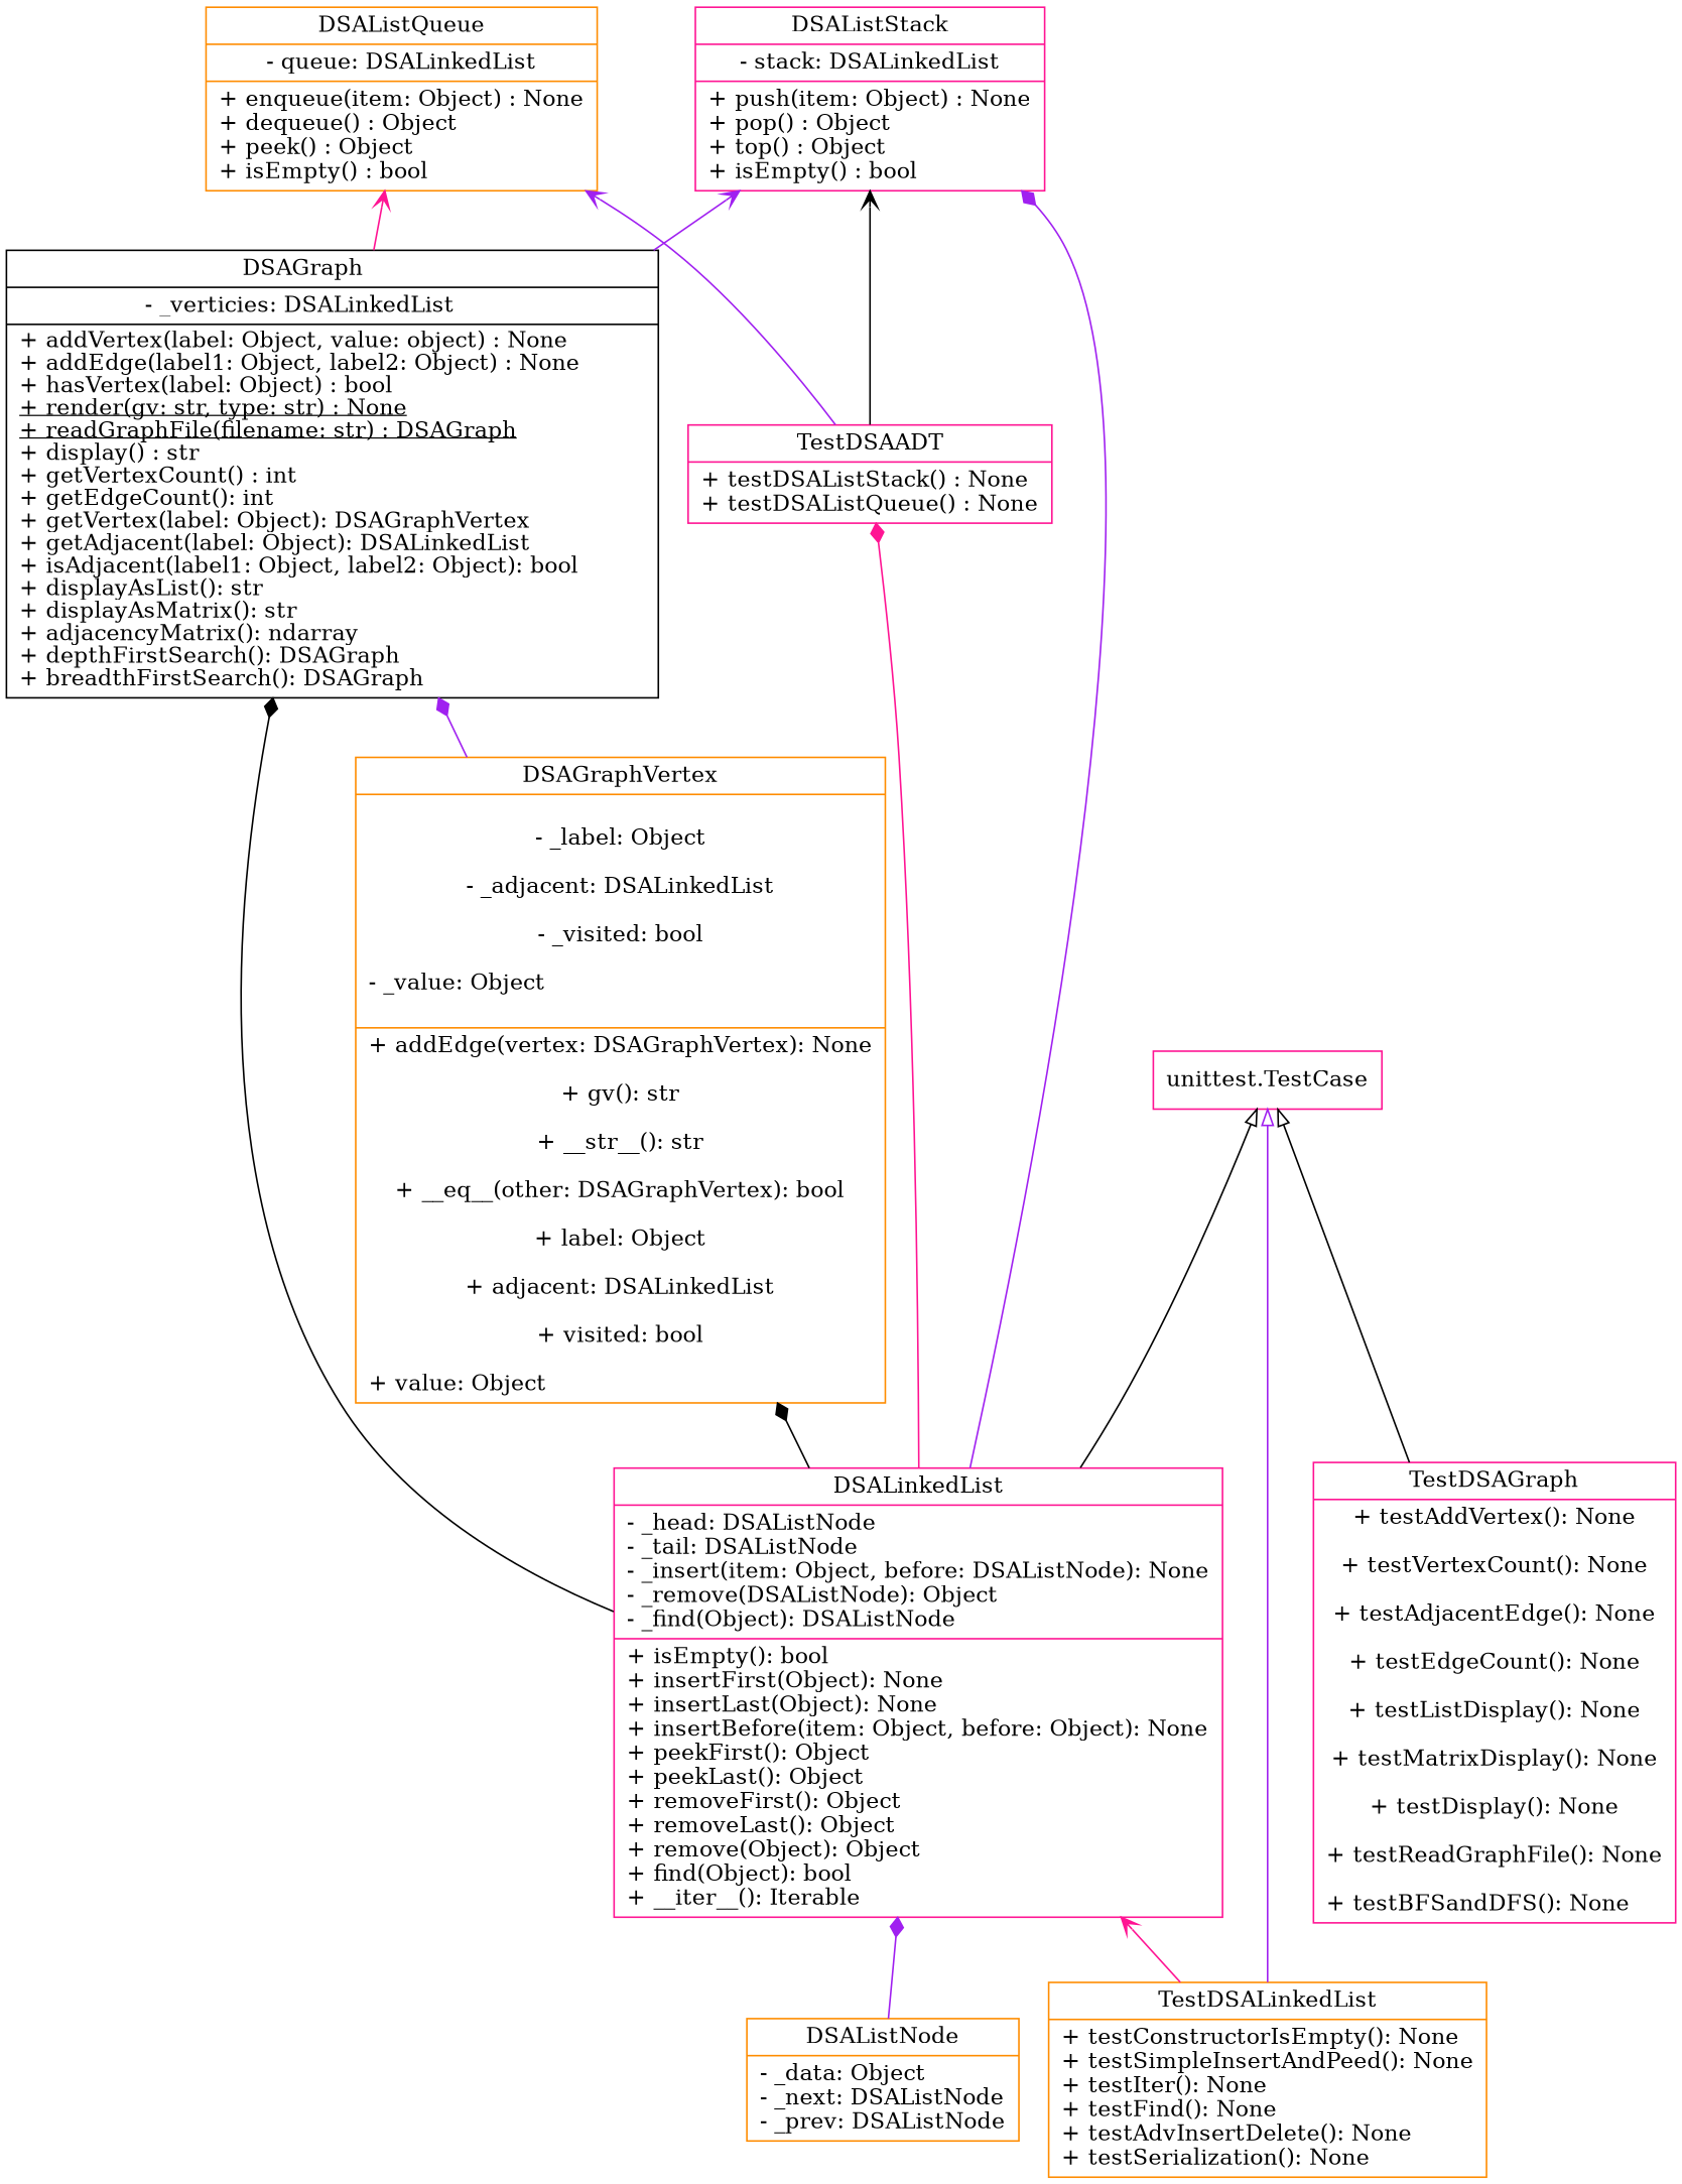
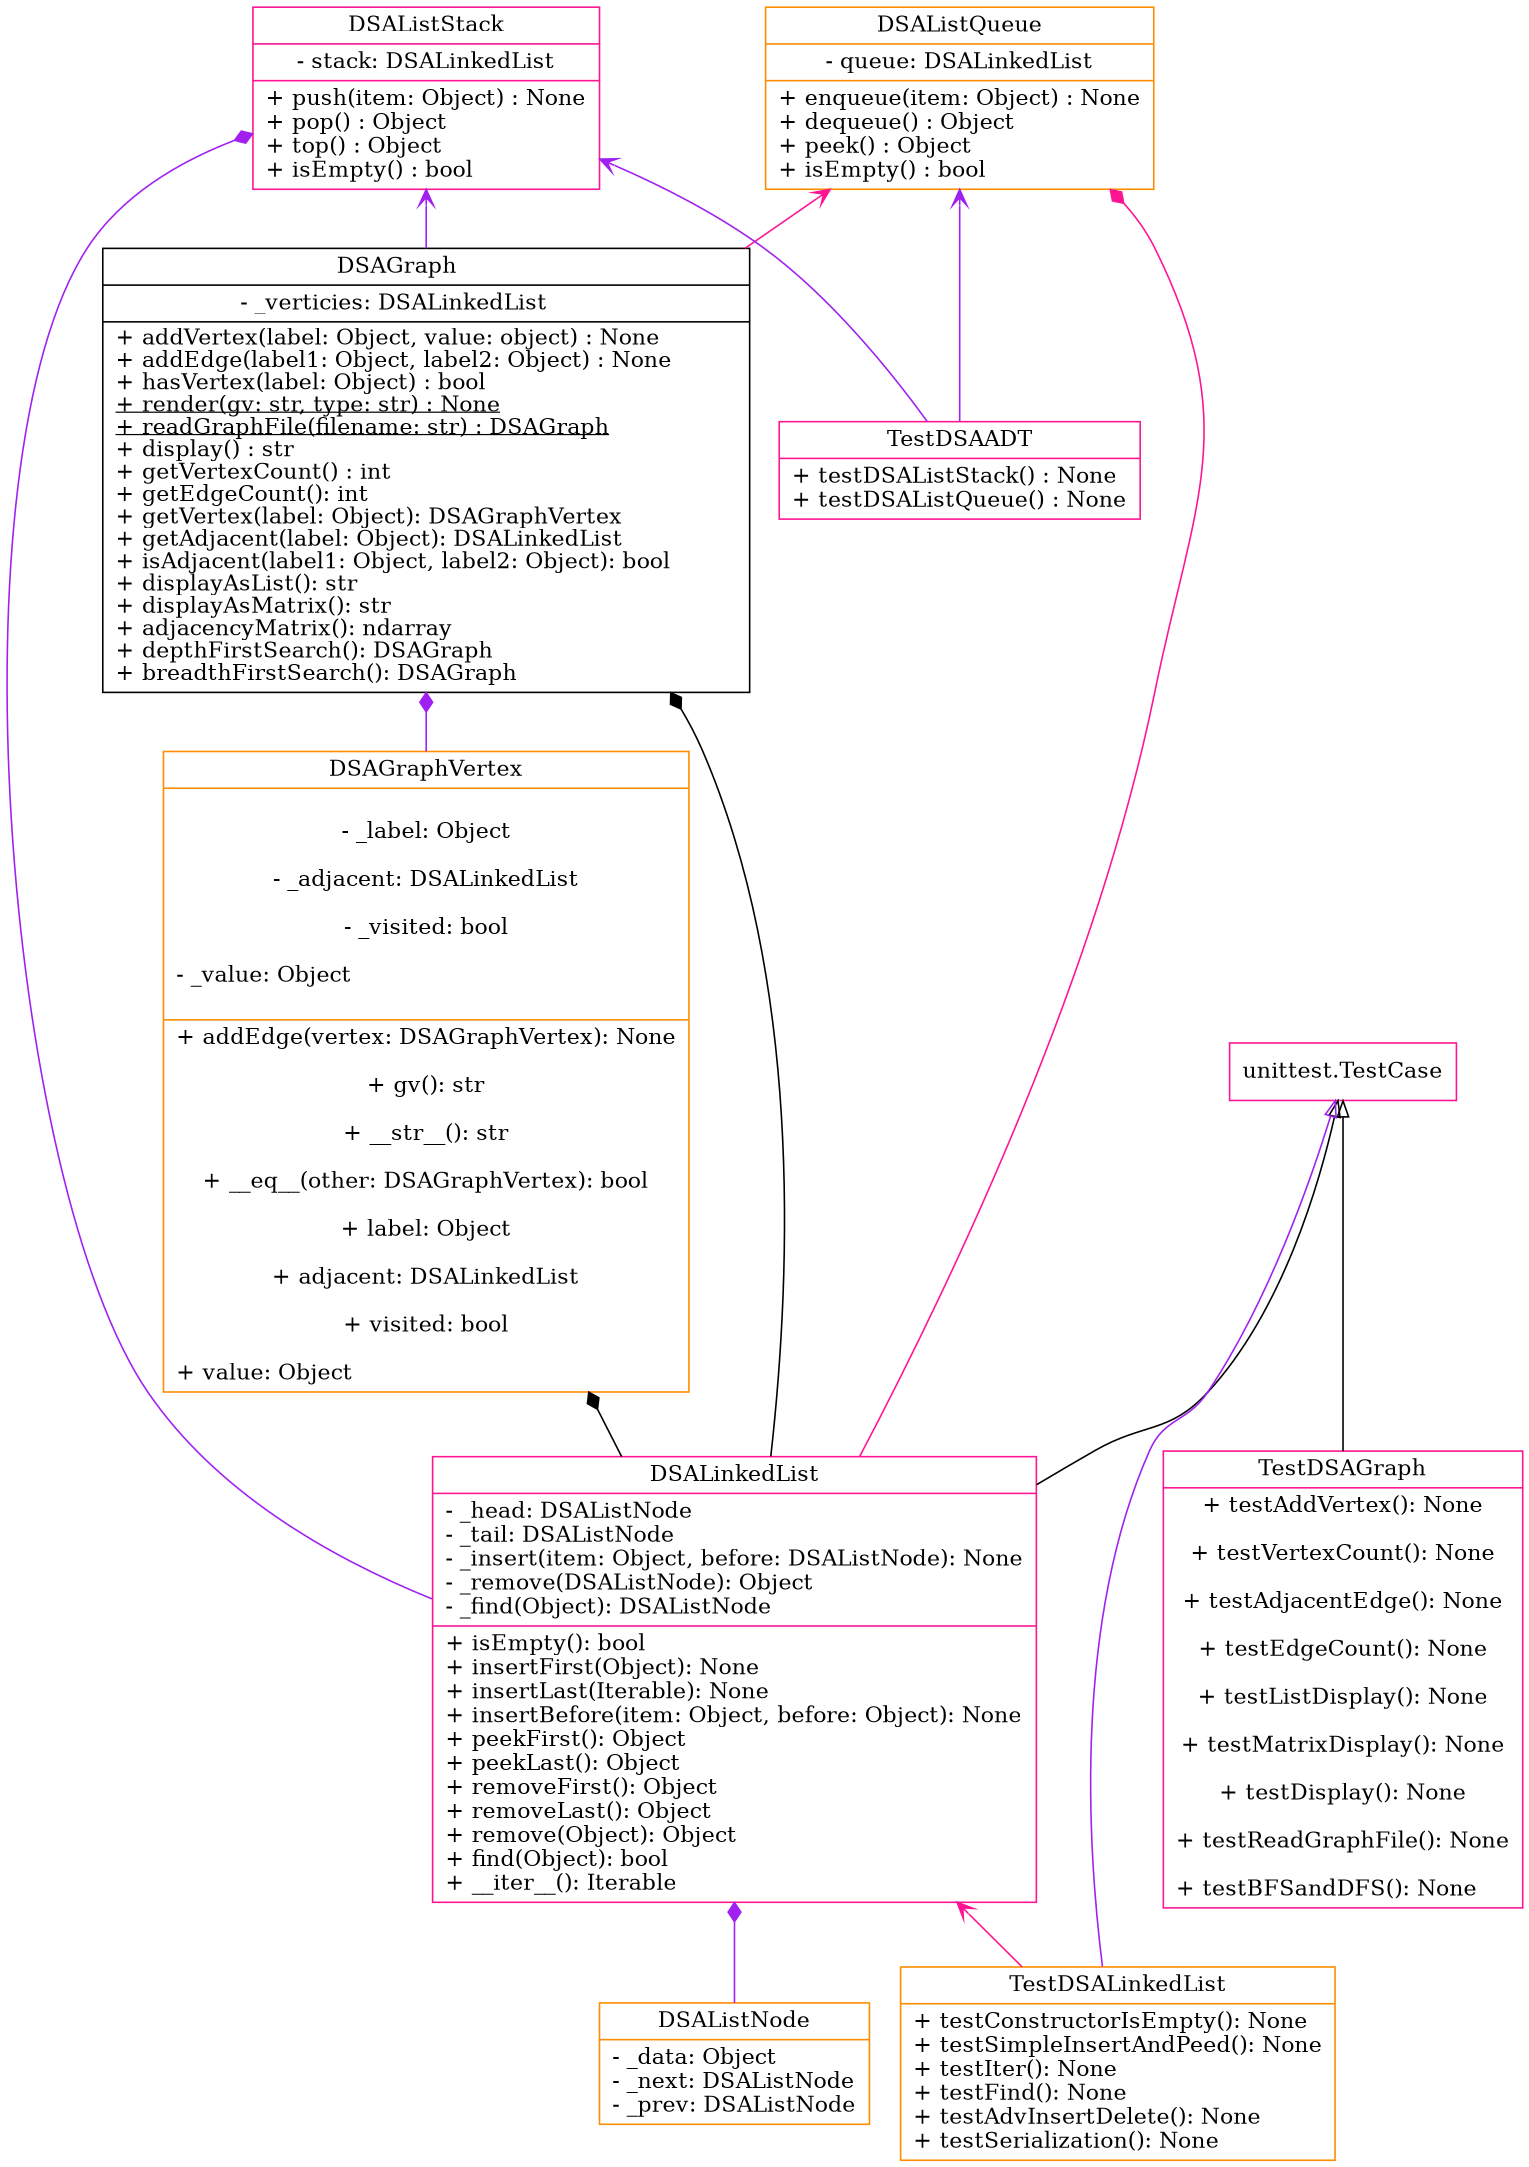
  digraph {
    rankdir=BT
    node [shape=record color=deeppink]
    edge [arrowhead=diamond color=purple]
    n1 [label=<{DSAGraph         |- _verticies: DSALinkedList         <br align="left"/>|+ addVertex(label: Object, value: object) : None         <br align="left"/>+ addEdge(label1: Object, label2: Object) : None         <br align="left"/>+ hasVertex(label: Object) : bool         <br align="left"/><u>+ render(gv: str, type: str) : None</u>         <br align="left"/><u>+ readGraphFile(filename: str) : DSAGraph</u>         <br align="left"/>+ display() : str         <br align="left"/>+ getVertexCount() : int         <br align="left"/>+ getEdgeCount(): int         <br align="left"/>+ getVertex(label: Object): DSAGraphVertex         <br align="left"/>+ getAdjacent(label: Object): DSALinkedList         <br align="left"/>+ isAdjacent(label1: Object, label2: Object): bool         <br align="left"/>+ displayAsList(): str         <br align="left"/>+ displayAsMatrix(): str         <br align="left"/>+ adjacencyMatrix(): ndarray         <br align="left"/>+ depthFirstSearch(): DSAGraph         <br align="left"/>+ breadthFirstSearch(): DSAGraph         <br align="left"/>}> color=""]
    n2 [label="{DSAListStack|- stack: DSALinkedList|+ push(item: Object) : None\l+ pop() : Object\l+ top() : Object\l+ isEmpty() : bool\l}"]
    n3 [color=darkorange label="{DSAListQueue|- queue: DSALinkedList|+ enqueue(item: Object) : None\l+ dequeue() : Object\l+ peek() : Object\l+ isEmpty() : bool\l}"]
    n4 [color=darkorange label="{DSAGraphVertex\n        |\l- _label: Object\n        \l- _adjacent: DSALinkedList\n        \l- _visited: bool\n        \l- _value: Object\l\n        |+ addEdge(vertex: DSAGraphVertex): None\n        \l+ gv(): str\n        \l+ __str__(): str\n        \l+ __eq__(other: DSAGraphVertex): bool\n        \l+ label: Object\n        \l+ adjacent: DSALinkedList\n        \l+ visited: bool\n        \l+ value: Object\l}"]
    n5 [label="{TestDSAGraph\n        |+ testAddVertex(): None\n        \l+ testVertexCount(): None\n        \l+ testAdjacentEdge(): None\n        \l+ testEdgeCount(): None\n        \l+ testListDisplay(): None\n        \l+ testMatrixDisplay(): None\n        \l+ testDisplay(): None\n        \l+ testReadGraphFile(): None\n        \l+ testBFSandDFS(): None\l}"]
    n6 [label="{unittest.TestCase}"]
-   n7 [label="{DSALinkedList|- _head: DSAListNode\l- _tail: DSAListNode\l- _insert(item: Object, before: DSAListNode): None\l- _remove(DSAListNode): Object\l- _find(Object): DSAListNode\l|+ isEmpty(): bool\l+ insertFirst(Object): None\l+ insertLast(Object): None\l+ insertBefore(item: Object, before: Object): None\l+ peekFirst(): Object\l+ peekLast(): Object\l+ removeFirst(): Object\l+ removeLast(): Object\l+ remove(Object): Object\l+ find(Object): bool\l+ __iter__(): Iterable\l}"]
+   n7 [label="{DSALinkedList|- _head: DSAListNode\l- _tail: DSAListNode\l- _insert(item: Object, before: DSAListNode): None\l- _remove(DSAListNode): Object\l- _find(Object): DSAListNode\l|+ isEmpty(): bool\l+ insertFirst(Object): None\l+ insertLast(Iterable): None\l+ insertBefore(item: Object, before: Object): None\l+ peekFirst(): Object\l+ peekLast(): Object\l+ removeFirst(): Object\l+ removeLast(): Object\l+ remove(Object): Object\l+ find(Object): bool\l+ __iter__(): Iterable\l}"]
    n8 [color=darkorange label="{DSAListNode|- _data: Object\l- _next: DSAListNode\l- _prev: DSAListNode\l}"]
    n9 [color=darkorange label="{TestDSALinkedList|+ testConstructorIsEmpty(): None\l+ testSimpleInsertAndPeed(): None\l+ testIter(): None\l+ testFind(): None\l+ testAdvInsertDelete(): None\l+ testSerialization(): None\l}"]
    n10 [label="{TestDSAADT|+ testDSAListStack() : None\l+ testDSAListQueue() : None\l}"]
    n1 -> n2 [arrowhead=vee]
    n1 -> n3 [arrowhead=vee color=deeppink]
    n4 -> n1
    n5 -> n6 [arrowhead=onormal color=black]
    n7 -> n1 [color=black]
    n7 -> n2
-   n7 -> n10 [color=deeppink]
+   n7 -> n3 [color=deeppink]
    n7 -> n4 [color=black]
    n7 -> n6 [arrowhead=onormal color=black]
    n8 -> n7
    n9 -> n6 [arrowhead=empty]
    n9 -> n7 [arrowhead=vee color=deeppink]
-   n10 -> n2 [arrowhead=vee color=black]
+   n10 -> n2 [arrowhead=vee]
    n10 -> n3 [arrowhead=vee]
  }
